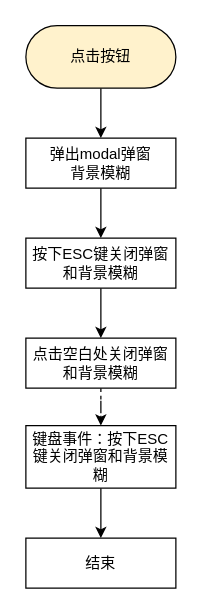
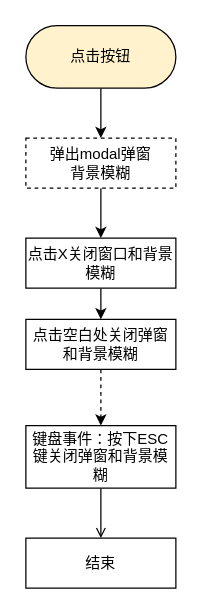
  <mxCell id="0" />
  <mxCell id="1" parent="0" />
  <mxCell id="2" value="" style="edgeStyle=orthogonalEdgeStyle;rounded=0;orthogonalLoop=1;jettySize=auto;html=1;" edge="1" parent="1" source="3" target="5"><mxGeometry relative="1" as="geometry" /></mxCell>
  <mxCell id="3" value="点击按钮" style="rounded=1;whiteSpace=wrap;html=1;arcSize=50;fillColor=#fff2cc;" vertex="1" parent="1"><mxGeometry x="20" y="20" width="120" height="50" as="geometry" /></mxCell>
  <mxCell id="4" value="" style="edgeStyle=orthogonalEdgeStyle;rounded=0;orthogonalLoop=1;jettySize=auto;html=1;" edge="1" parent="1" source="5" target="7"><mxGeometry relative="1" as="geometry" /></mxCell>
- <mxCell id="5" value="弹出modal弹窗&lt;div&gt;背景模糊&lt;/div&gt;" style="rounded=0;whiteSpace=wrap;html=1;" vertex="1" parent="1"><mxGeometry x="20" y="110" width="120" height="40" as="geometry" /></mxCell>
+ <mxCell id="5" value="弹出modal弹窗&lt;div&gt;背景模糊&lt;/div&gt;" style="rounded=0;whiteSpace=wrap;html=1;dashed=1;" vertex="1" parent="1"><mxGeometry x="20" y="110" width="120" height="40" as="geometry" /></mxCell>
  <mxCell id="6" value="" style="edgeStyle=orthogonalEdgeStyle;rounded=0;orthogonalLoop=1;jettySize=auto;html=1;" edge="1" parent="1" source="7" target="9"><mxGeometry relative="1" as="geometry" /></mxCell>
- <mxCell id="7" value="按下ESC键关闭弹窗和背景模糊" style="rounded=0;whiteSpace=wrap;html=1;" vertex="1" parent="1"><mxGeometry x="20" y="190" width="120" height="40" as="geometry" /></mxCell>
+ <mxCell id="7" value="点击X关闭窗口和背景模糊" style="rounded=0;whiteSpace=wrap;html=1;" vertex="1" parent="1"><mxGeometry x="20" y="190" width="120" height="40" as="geometry" /></mxCell>
  <mxCell id="8" value="" style="edgeStyle=orthogonalEdgeStyle;rounded=0;orthogonalLoop=1;jettySize=auto;html=1;dashed=1;" edge="1" parent="1" source="9" target="11"><mxGeometry relative="1" as="geometry" /></mxCell>
- <mxCell id="9" value="点击空白处关闭弹窗和背景模糊" style="rounded=0;whiteSpace=wrap;html=1;" vertex="1" parent="1"><mxGeometry x="20" y="270" width="120" height="40" as="geometry" /></mxCell>
- <mxCell id="10" value="" style="edgeStyle=orthogonalEdgeStyle;rounded=0;orthogonalLoop=1;jettySize=auto;html=1;" edge="1" parent="1" source="11" target="12"><mxGeometry relative="1" as="geometry" /></mxCell>
+ <mxCell id="9" value="点击空白处关闭弹窗和背景模糊" style="rounded=0;whiteSpace=wrap;html=1;" vertex="1" parent="1"><mxGeometry x="20" y="255" width="120" height="40" as="geometry" /></mxCell>
+ <mxCell id="10" value="" style="edgeStyle=orthogonalEdgeStyle;rounded=0;orthogonalLoop=1;jettySize=auto;html=1;endArrow=open;" edge="1" parent="1" source="11" target="12"><mxGeometry relative="1" as="geometry" /></mxCell>
  <mxCell id="11" value="键盘事件：按下ESC键关闭弹窗和背景模糊" style="rounded=0;whiteSpace=wrap;html=1;" vertex="1" parent="1"><mxGeometry x="20" y="340" width="120" height="50" as="geometry" /></mxCell>
  <mxCell id="12" value="结束" style="rounded=0;whiteSpace=wrap;html=1;" vertex="1" parent="1"><mxGeometry x="20" y="430" width="120" height="40" as="geometry" /></mxCell>
